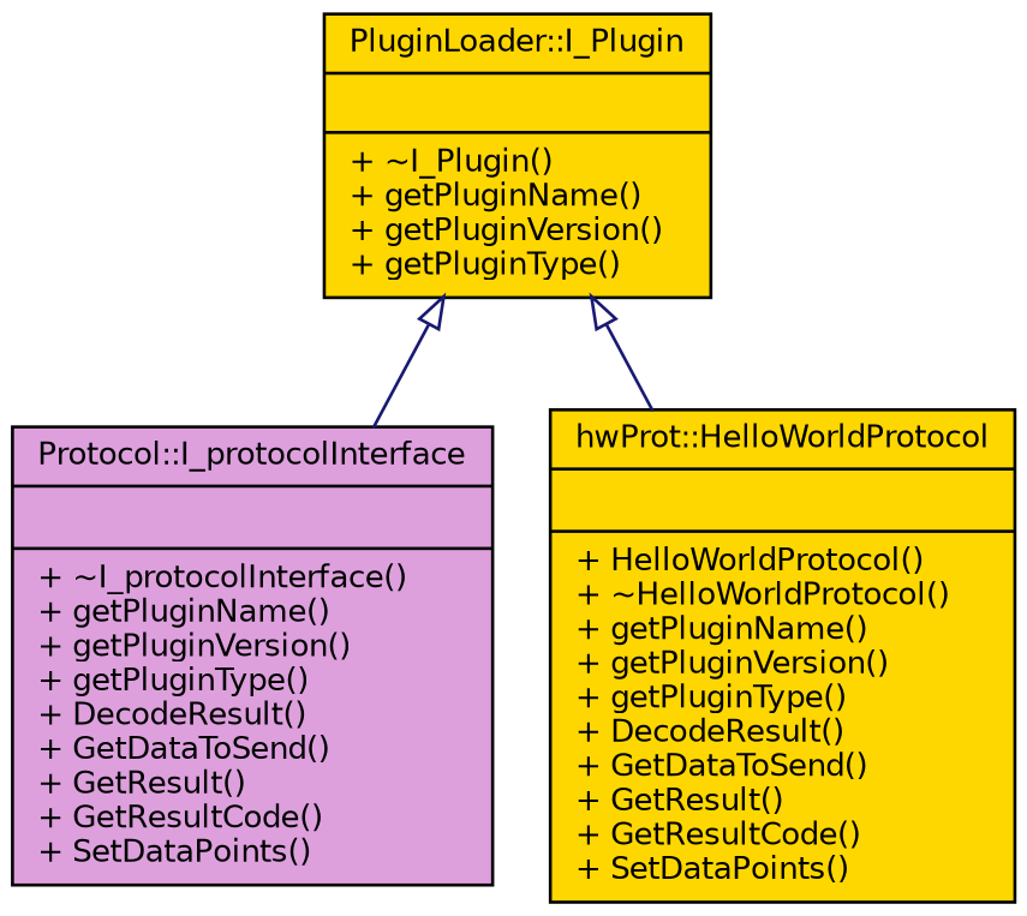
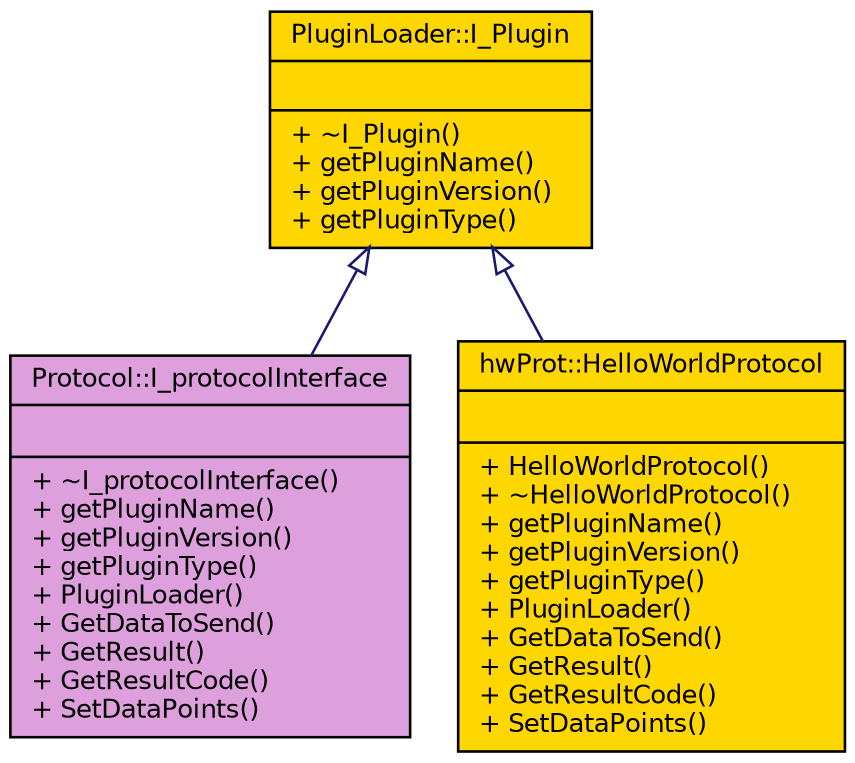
  digraph {
    fontname="DejaVu Sans"
    node [color=black fillcolor=gold fontname="DejaVu Sans" fontsize=10 shape=record style=filled]
    edge [arrowtail=onormal color=midnightblue dir=back fontname="DejaVu Sans" fontsize=10 labelfontname=Helvetica labelfontsize=10 style=solid]
-   n1 [fillcolor=plum fontcolor=black height=0.2 label="{Protocol::I_protocolInterface\n||+ ~I_protocolInterface()\l+ getPluginName()\l+ getPluginVersion()\l+ getPluginType()\l+ DecodeResult()\l+ GetDataToSend()\l+ GetResult()\l+ GetResultCode()\l+ SetDataPoints()\l}" width=0.4]
-   n2 [height=0.2 label="{hwProt::HelloWorldProtocol\n||+ HelloWorldProtocol()\l+ ~HelloWorldProtocol()\l+ getPluginName()\l+ getPluginVersion()\l+ getPluginType()\l+ DecodeResult()\l+ GetDataToSend()\l+ GetResult()\l+ GetResultCode()\l+ SetDataPoints()\l}" width=0.4]
+   n1 [fillcolor=plum fontcolor=black height=0.2 label="{Protocol::I_protocolInterface\n||+ ~I_protocolInterface()\l+ getPluginName()\l+ getPluginVersion()\l+ getPluginType()\l+ PluginLoader()\l+ GetDataToSend()\l+ GetResult()\l+ GetResultCode()\l+ SetDataPoints()\l}" width=0.4]
+   n2 [height=0.2 label="{hwProt::HelloWorldProtocol\n||+ HelloWorldProtocol()\l+ ~HelloWorldProtocol()\l+ getPluginName()\l+ getPluginVersion()\l+ getPluginType()\l+ PluginLoader()\l+ GetDataToSend()\l+ GetResult()\l+ GetResultCode()\l+ SetDataPoints()\l}" width=0.4]
    n3 [height=0.2 label="{PluginLoader::I_Plugin\n||+ ~I_Plugin()\l+ getPluginName()\l+ getPluginVersion()\l+ getPluginType()\l}" width=0.4]
    n3 -> n1
    n3 -> n2
  }
